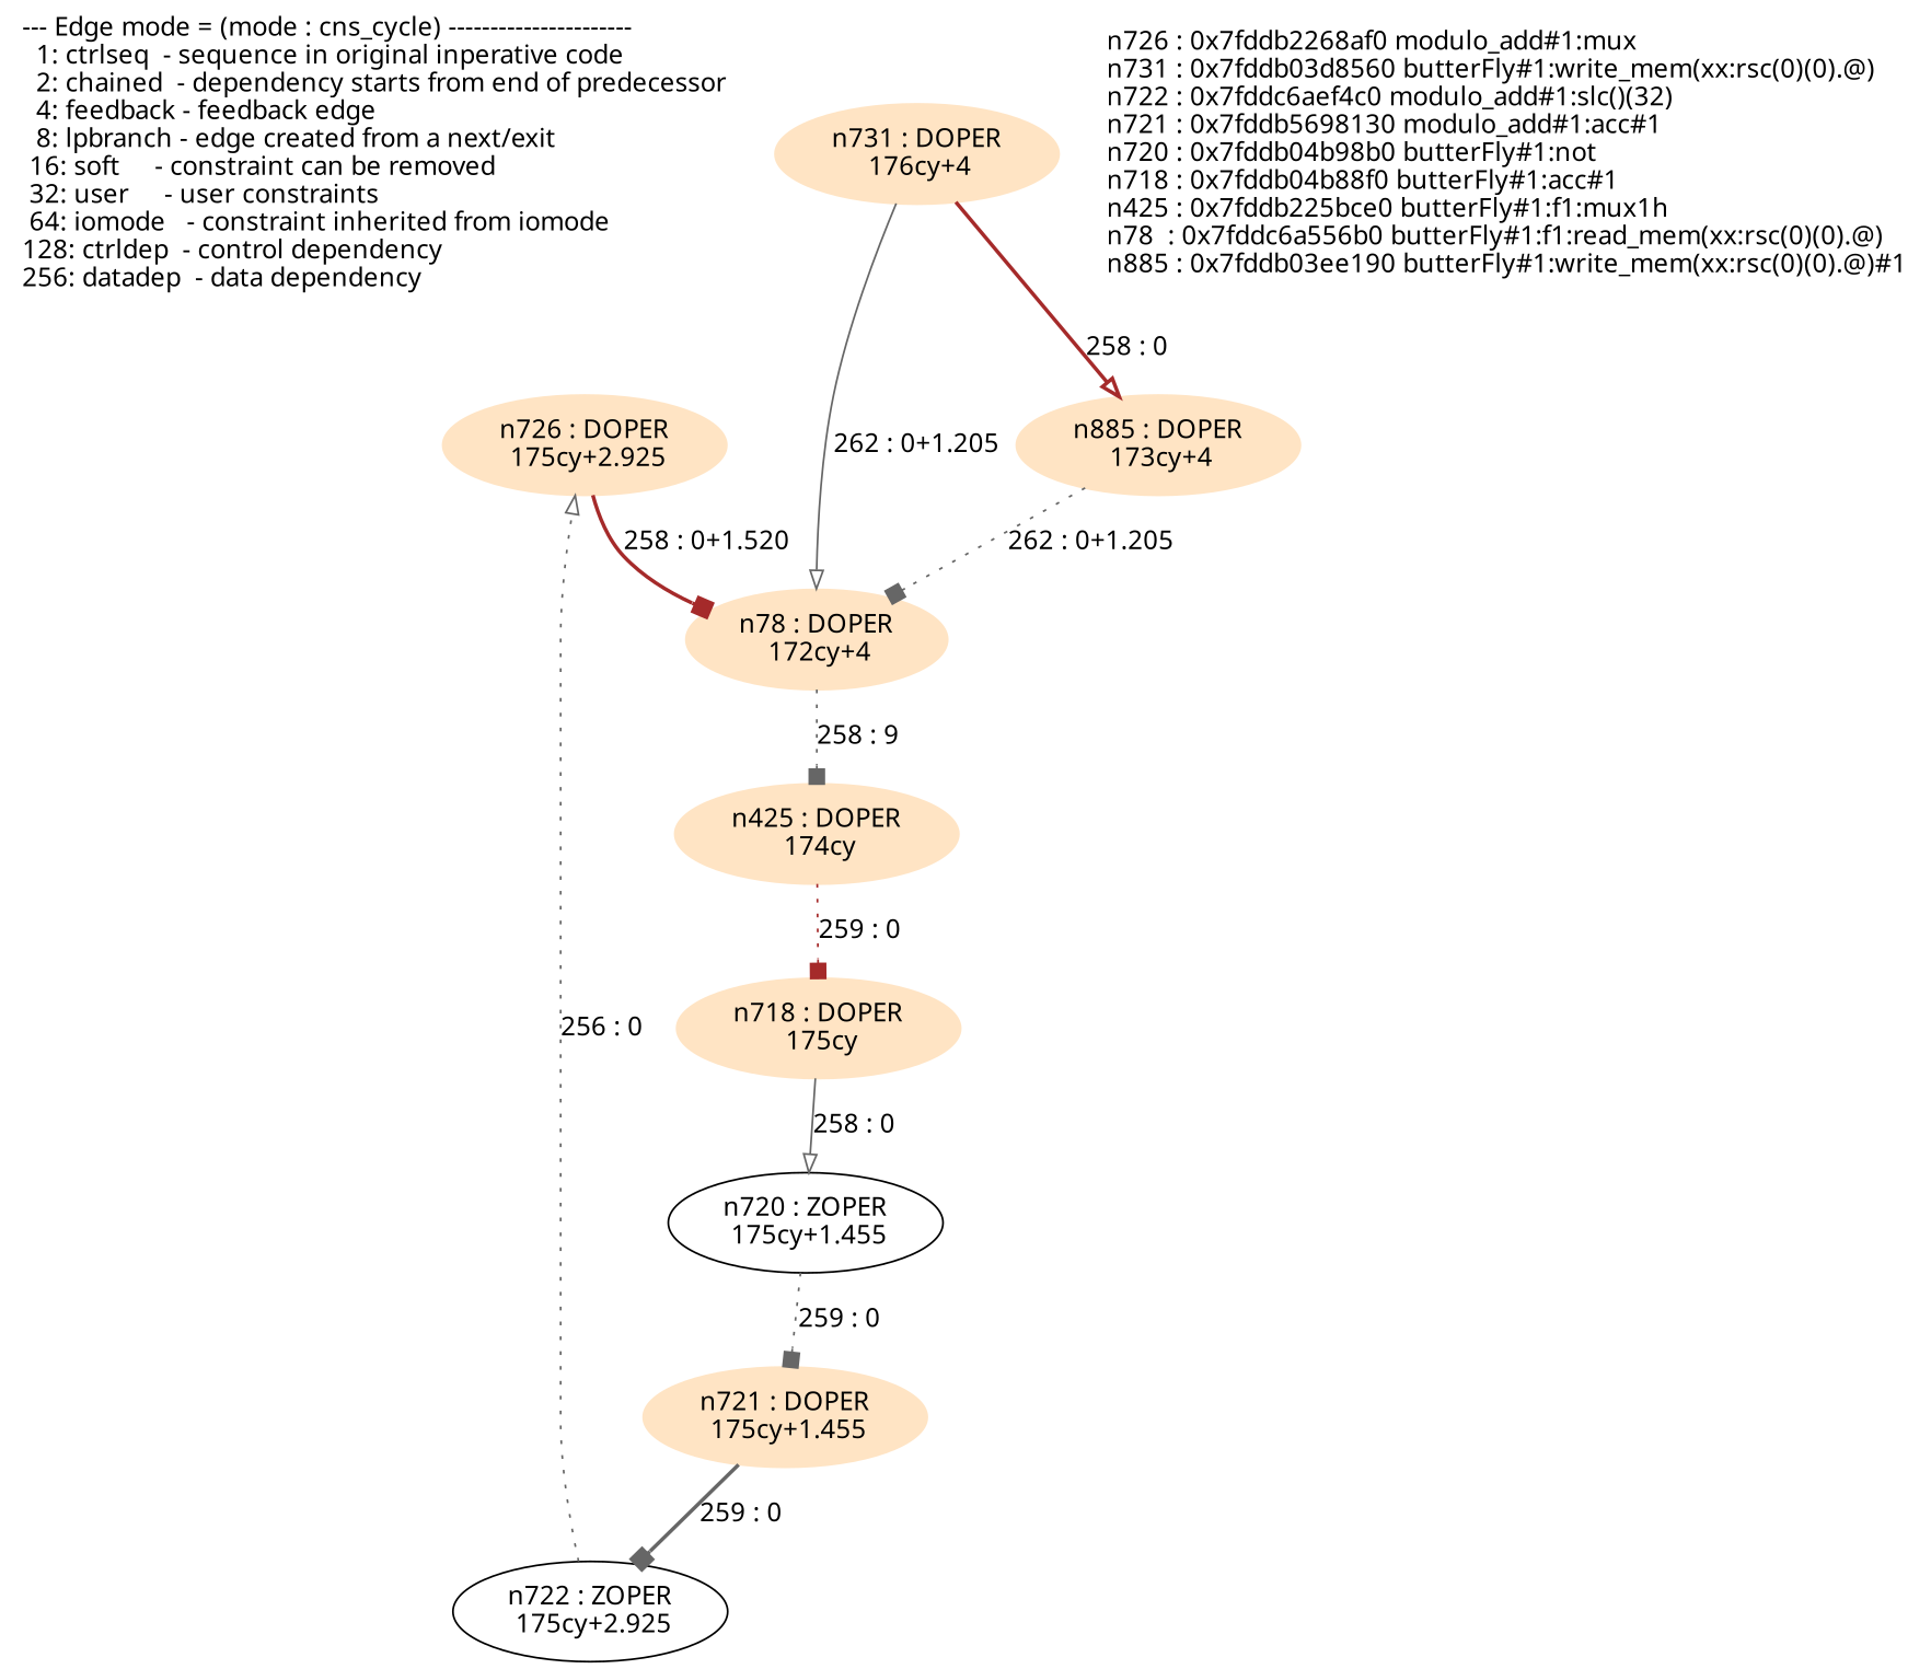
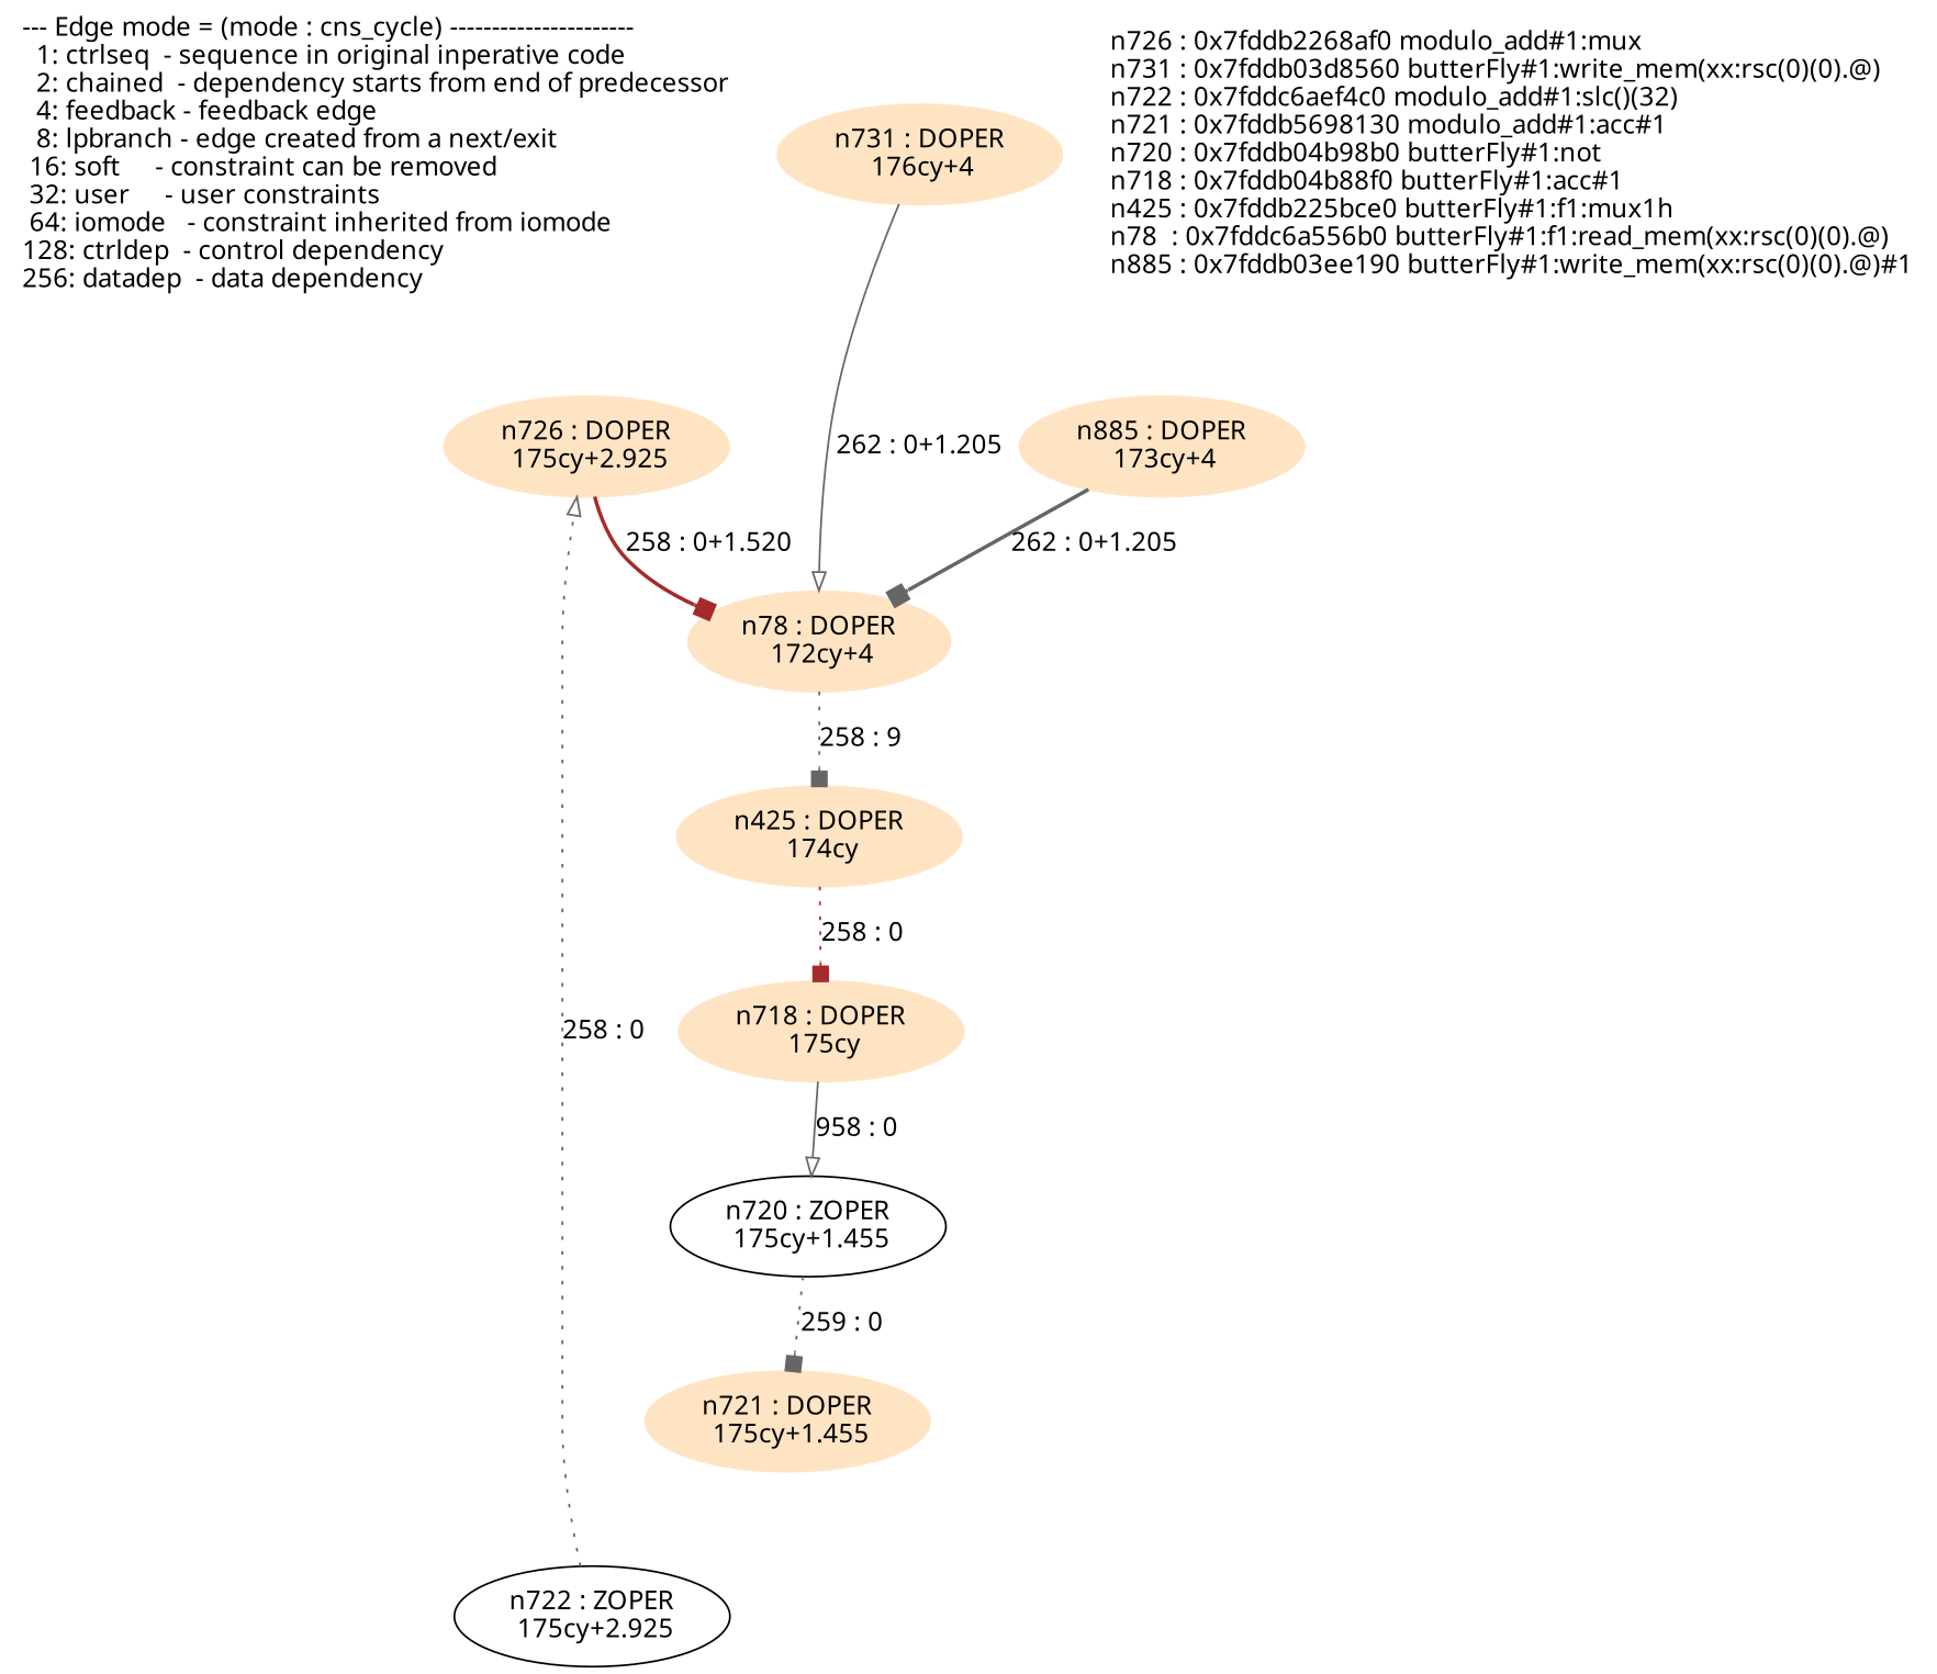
  digraph {
    fontname="Noto Sans"
    node [fontname="Noto Sans" shape=ellipse color=bisque style=filled]
    edge [arrowhead=box color=gray40 fontname="Noto Sans" style=dotted]
    n1 [label="--- Edge mode = (mode : cns_cycle) ----------------------\l  1: ctrlseq  - sequence in original inperative code     \l  2: chained  - dependency starts from end of predecessor\l  4: feedback - feedback edge                            \l  8: lpbranch - edge created from a next/exit            \l 16: soft     - constraint can be removed                \l 32: user     - user constraints                         \l 64: iomode   - constraint inherited from iomode         \l128: ctrldep  - control dependency                       \l256: datadep  - data dependency                          \l" labeljust=left shape=none color="" style=""]
    n2 [label="n726 : DOPER\n 175cy+2.925\n"]
    n3 [label="n78 : DOPER\n 172cy+4\n"]
    n4 [label="n731 : DOPER\n 176cy+4\n"]
    n5 [label="n885 : DOPER\n 173cy+4\n"]
    n6 [label="n425 : DOPER\n 174cy\n"]
    n7 [label="n722 : ZOPER\n 175cy+2.925\n" color="" style=""]
    n8 [label="n721 : DOPER\n 175cy+1.455\n"]
    n9 [label="n720 : ZOPER\n 175cy+1.455\n" color="" style=""]
    n10 [label="n718 : DOPER\n 175cy\n"]
    n11 [label="n726 : 0x7fddb2268af0 modulo_add#1:mux\ln731 : 0x7fddb03d8560 butterFly#1:write_mem(xx:rsc(0)(0).@)\ln722 : 0x7fddc6aef4c0 modulo_add#1:slc()(32)\ln721 : 0x7fddb5698130 modulo_add#1:acc#1\ln720 : 0x7fddb04b98b0 butterFly#1:not\ln718 : 0x7fddb04b88f0 butterFly#1:acc#1\ln425 : 0x7fddb225bce0 butterFly#1:f1:mux1h\ln78  : 0x7fddc6a556b0 butterFly#1:f1:read_mem(xx:rsc(0)(0).@)\ln885 : 0x7fddb03ee190 butterFly#1:write_mem(xx:rsc(0)(0).@)#1\l" labeljust=left shape=none color="" style=""]
    n2 -> n3 [color=brown label="258 : 0+1.520" style=bold]
    n3 -> n6 [label="258 : 9"]
    n4 -> n3 [arrowhead=onormal label="262 : 0+1.205" style=solid]
-   n4 -> n5 [arrowhead=onormal color=brown label="258 : 0" style=bold]
-   n5 -> n3 [label="262 : 0+1.205"]
-   n6 -> n10 [color=brown label="259 : 0"]
-   n7 -> n2 [arrowhead=onormal label="256 : 0"]
-   n8 -> n7 [label="259 : 0" style=bold]
+   n5 -> n3 [label="262 : 0+1.205" style=bold]
+   n6 -> n10 [color=brown label="258 : 0"]
+   n7 -> n2 [arrowhead=onormal label="258 : 0"]
    n9 -> n8 [label="259 : 0"]
-   n10 -> n9 [arrowhead=onormal label="258 : 0" style=solid]
+   n10 -> n9 [arrowhead=onormal label="958 : 0" style=solid]
  }
